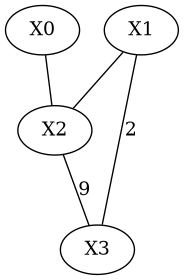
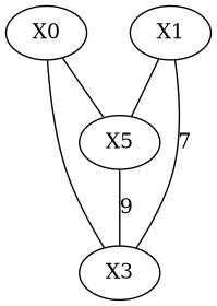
  graph {
    X0
-   X2
+   X2 [label=X5]
    X3
    X1
    X0 -- X2
+   X0 -- X3
    X2 -- X3 [label=9]
    X1 -- X2
-   X1 -- X3 [label=2]
+   X1 -- X3 [label=7]
  }
